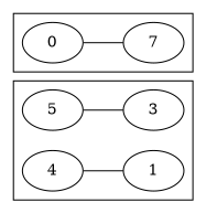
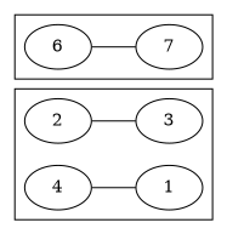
  graph {
    rankdir=LR
    1
-   2 [label=5]
+   2
    3
    4
-   6 [label=0]
+   6
    7
    subgraph cluster_1 {
      1
      2
      3
      4
    }
    subgraph cluster_2 {
      6
      7
    }
    2 -- 3
    4 -- 1
    6 -- 7
  }
